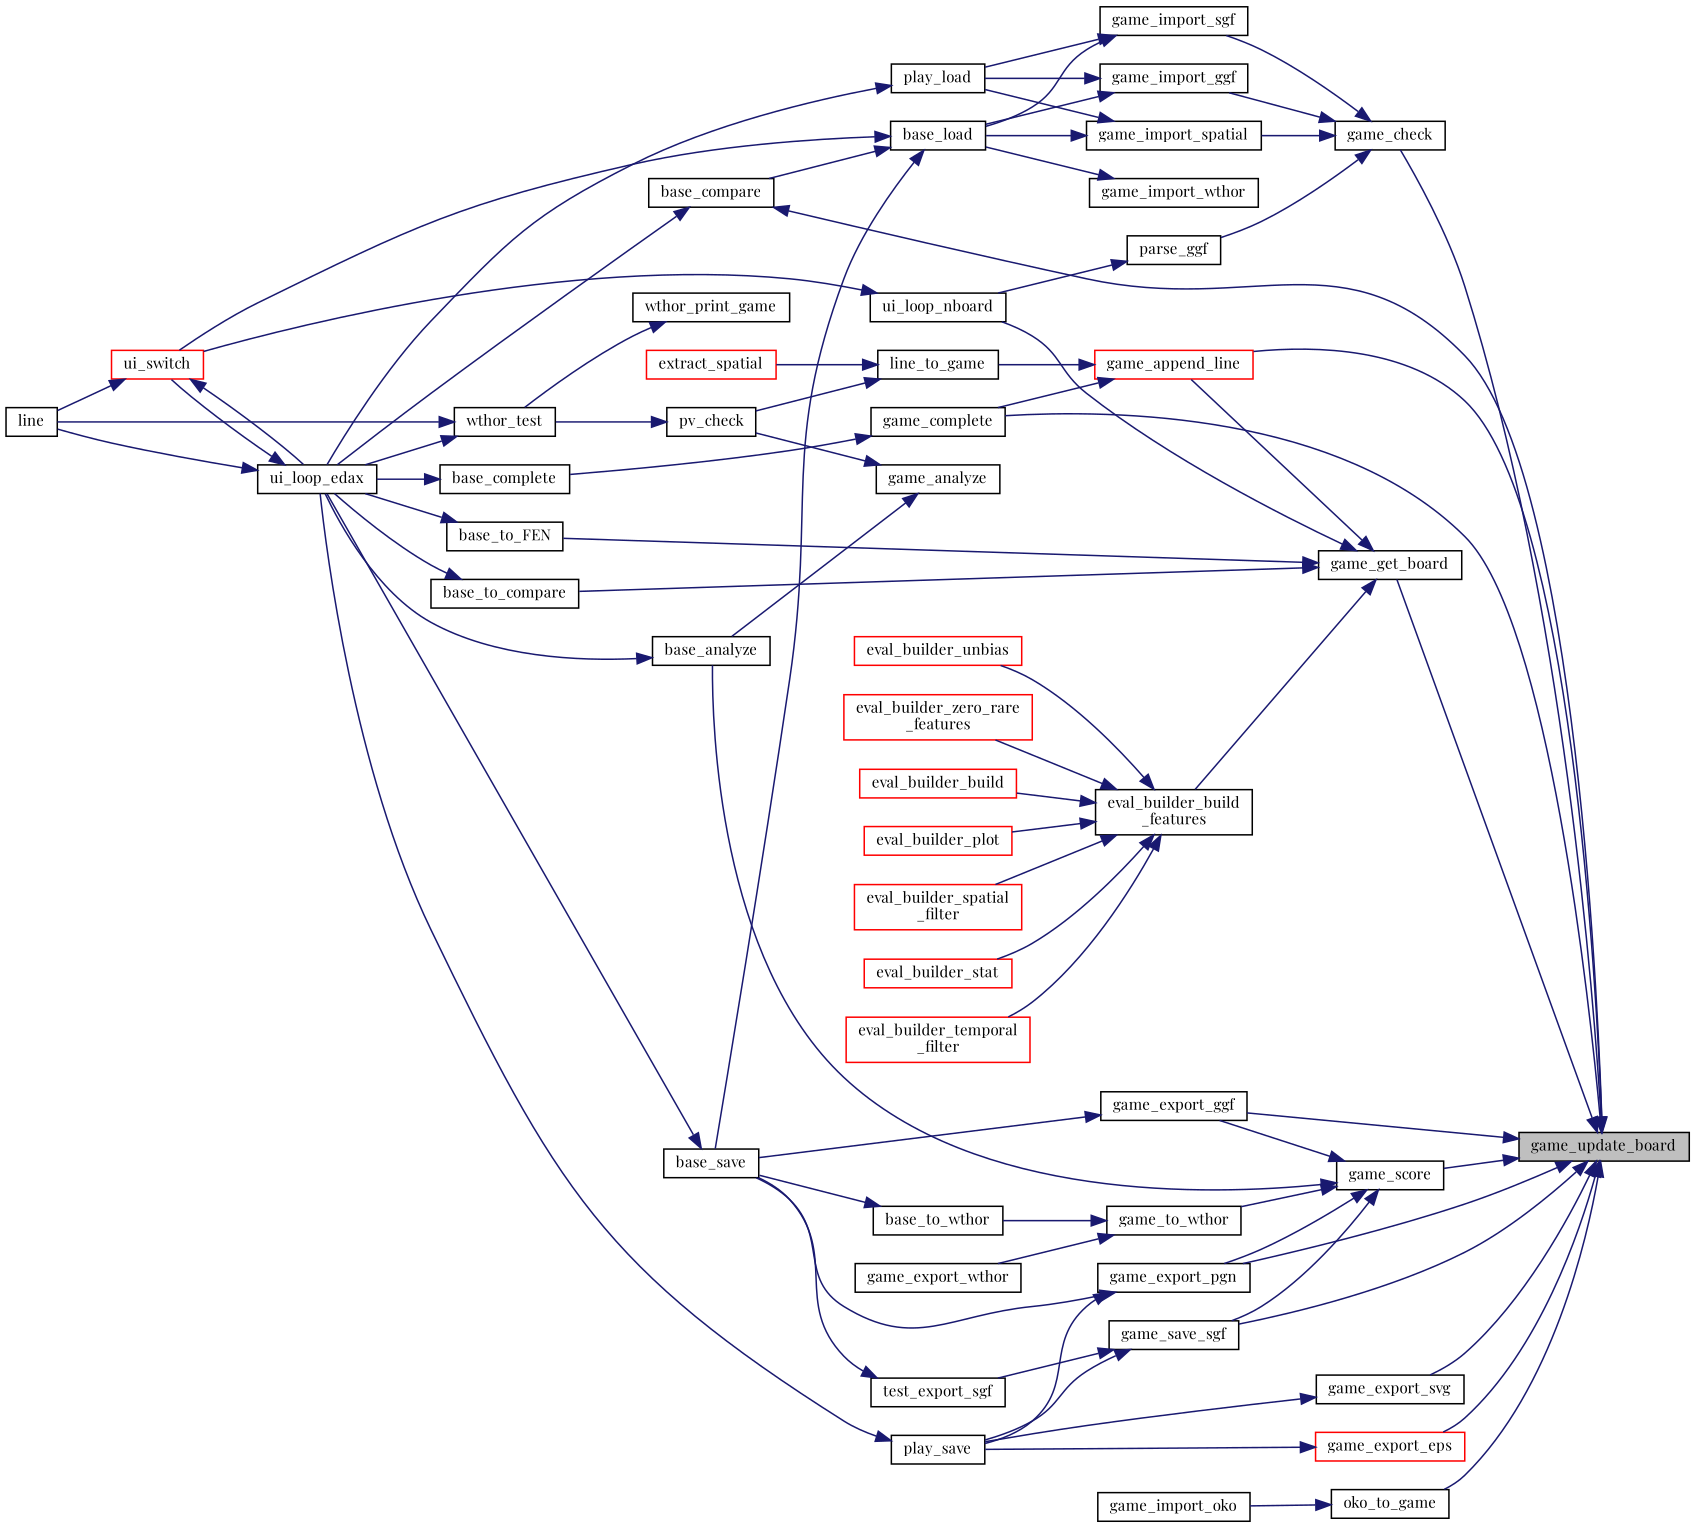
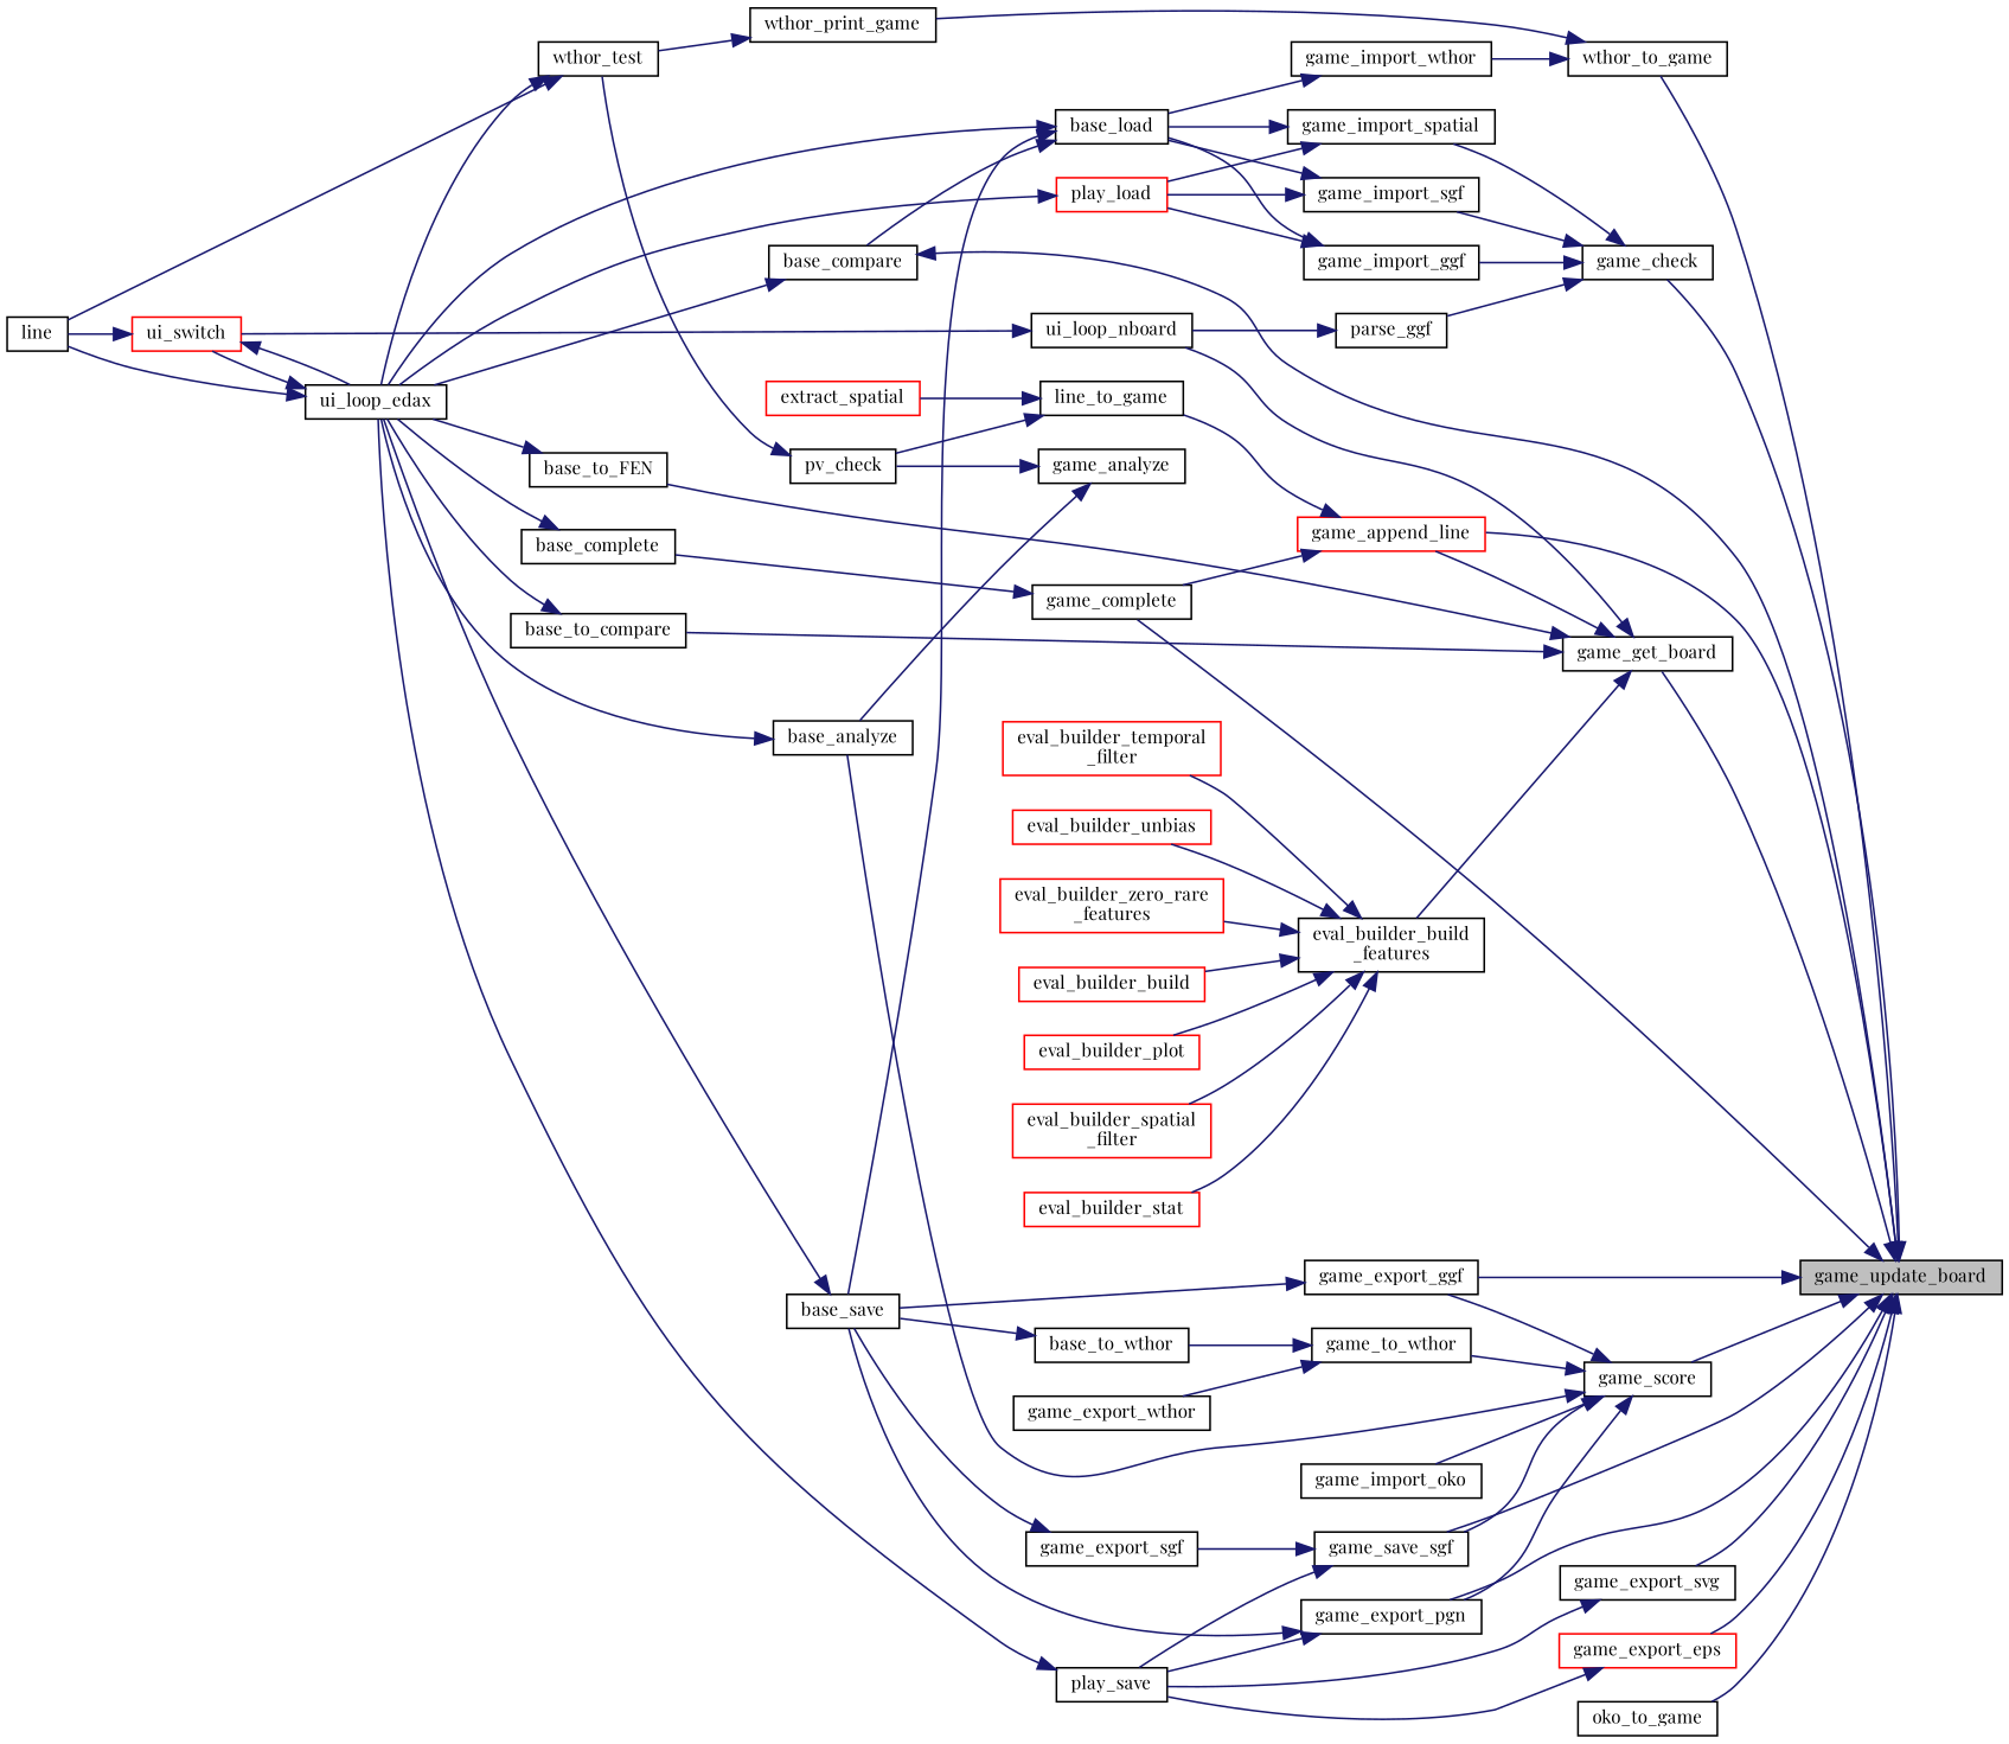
  digraph {
    fontname="Playfair Display"
    rankdir=RL
    node [color=black fontname="Playfair Display" fontsize=10 shape=record]
    edge [color=midnightblue dir=back fontname="Playfair Display" fontsize=10 labelfontname=FreeSans labelfontsize=10 style=solid]
    n1 [fillcolor=grey75 fontcolor=black height=0.2 label=game_update_board style=filled width=0.4]
    n2 [color=red height=0.2 label=game_append_line width=0.4]
    n3 [height=0.2 label=game_complete width=0.4]
    n4 [height=0.2 label=game_check width=0.4]
    n5 [color=red height=0.2 label=game_export_eps width=0.4]
    n6 [height=0.2 label=game_export_ggf width=0.4]
    n7 [height=0.2 label=game_export_pgn width=0.4]
    n8 [height=0.2 label=game_export_svg width=0.4]
    n9 [height=0.2 label=game_get_board width=0.4]
    n10 [height=0.2 label=game_save_sgf width=0.4]
    n11 [height=0.2 label=game_score width=0.4]
    n12 [height=0.2 label=oko_to_game width=0.4]
+   n13 [height=0.2 label=wthor_to_game width=0.4]
    n14 [height=0.2 label=base_compare width=0.4]
    n15 [height=0.2 label=ui_loop_edax width=0.4]
    n16 [height=0.2 label=line_to_game width=0.4]
    n17 [height=0.2 label=base_complete width=0.4]
    n18 [height=0.2 label=game_import_ggf width=0.4]
    n19 [height=0.2 label=game_import_spatial width=0.4]
    n20 [height=0.2 label=game_import_sgf width=0.4]
    n21 [height=0.2 label=parse_ggf width=0.4]
    n22 [height=0.2 label=play_save width=0.4]
    n23 [height=0.2 label=base_save width=0.4]
    n24 [height=0.2 label=ui_loop_nboard width=0.4]
    n25 [height=0.2 label=base_to_FEN width=0.4]
    n26 [height=0.2 label=base_to_compare width=0.4]
    n27 [height=0.2 label="eval_builder_build\l_features" width=0.4]
-   n28 [height=0.2 label=test_export_sgf width=0.4]
+   n28 [height=0.2 label=game_export_sgf width=0.4]
    n29 [height=0.2 label=base_analyze width=0.4]
    n30 [height=0.2 label=game_to_wthor width=0.4]
    n31 [height=0.2 label=game_import_oko width=0.4]
    n32 [height=0.2 label=game_import_wthor width=0.4]
    n33 [height=0.2 label=wthor_print_game width=0.4]
    n34 [height=0.2 label=line width=0.4]
    n35 [color=red height=0.2 label=ui_switch width=0.4]
    n36 [height=0.2 label=game_analyze width=0.4]
    n37 [height=0.2 label=pv_check width=0.4]
    n38 [color=red height=0.2 label=extract_spatial width=0.4]
    n39 [height=0.2 label=wthor_test width=0.4]
    n40 [height=0.2 label=base_load width=0.4]
-   n41 [height=0.2 label=play_load width=0.4]
+   n41 [color=red height=0.2 label=play_load width=0.4]
    n42 [color=red height=0.2 label=eval_builder_build width=0.4]
    n43 [color=red height=0.2 label=eval_builder_plot width=0.4]
    n44 [color=red height=0.2 label="eval_builder_spatial\l_filter" width=0.4]
    n45 [color=red height=0.2 label=eval_builder_stat width=0.4]
    n46 [color=red height=0.2 label="eval_builder_temporal\l_filter" width=0.4]
    n47 [color=red height=0.2 label=eval_builder_unbias width=0.4]
    n48 [color=red height=0.2 label="eval_builder_zero_rare\l_features" width=0.4]
    n49 [height=0.2 label=base_to_wthor width=0.4]
    n50 [height=0.2 label=game_export_wthor width=0.4]
    n1 -> n2
    n1 -> n3
    n1 -> n4
    n1 -> n5
    n1 -> n6
    n1 -> n7
    n1 -> n8
    n1 -> n9
    n1 -> n10
    n1 -> n11
    n1 -> n12
+   n1 -> n13
    n2 -> n3
    n2 -> n16
    n3 -> n17
    n4 -> n18
    n4 -> n19
    n4 -> n20
    n4 -> n21
    n5 -> n22
    n6 -> n23
    n7 -> n22
    n7 -> n23
    n8 -> n22
    n9 -> n2
    n9 -> n24
    n9 -> n25
    n9 -> n26
    n9 -> n27
    n10 -> n22
    n10 -> n28
    n11 -> n6
    n11 -> n7
    n11 -> n10
    n11 -> n29
    n11 -> n30
-   n12 -> n31
+   n11 -> n31
+   n13 -> n32
+   n13 -> n33
    n14 -> n1
    n14 -> n15
    n15 -> n34
    n15 -> n35
    n16 -> n37
    n16 -> n38
    n17 -> n15
    n18 -> n40
    n18 -> n41
    n19 -> n40
    n19 -> n41
    n20 -> n40
    n20 -> n41
    n21 -> n24
    n22 -> n15
    n23 -> n15
    n24 -> n35
    n25 -> n15
    n26 -> n15
    n27 -> n42
    n27 -> n43
    n27 -> n44
    n27 -> n45
    n27 -> n46
    n27 -> n47
    n27 -> n48
    n28 -> n23
    n29 -> n15
    n30 -> n49
    n30 -> n50
    n32 -> n40
    n33 -> n39
    n35 -> n15
    n35 -> n34
    n36 -> n29
    n36 -> n37
    n37 -> n39
    n39 -> n15
    n39 -> n34
    n40 -> n14
-   n40 -> n35
+   n40 -> n15
    n40 -> n23
    n41 -> n15
    n49 -> n23
  }
